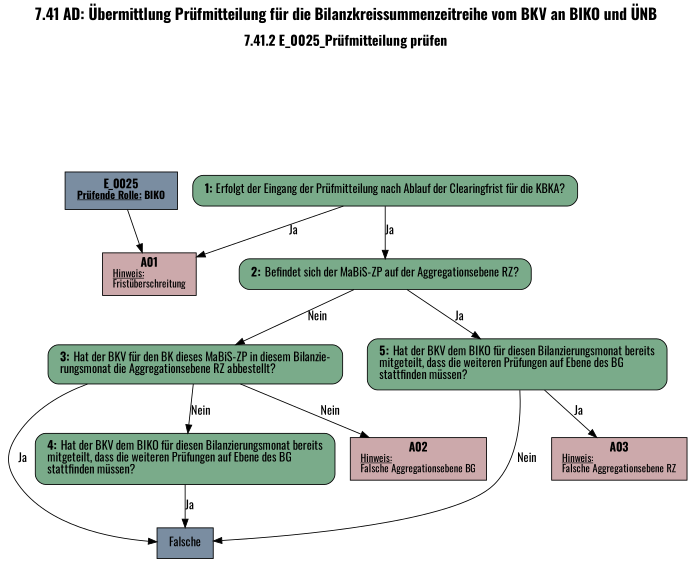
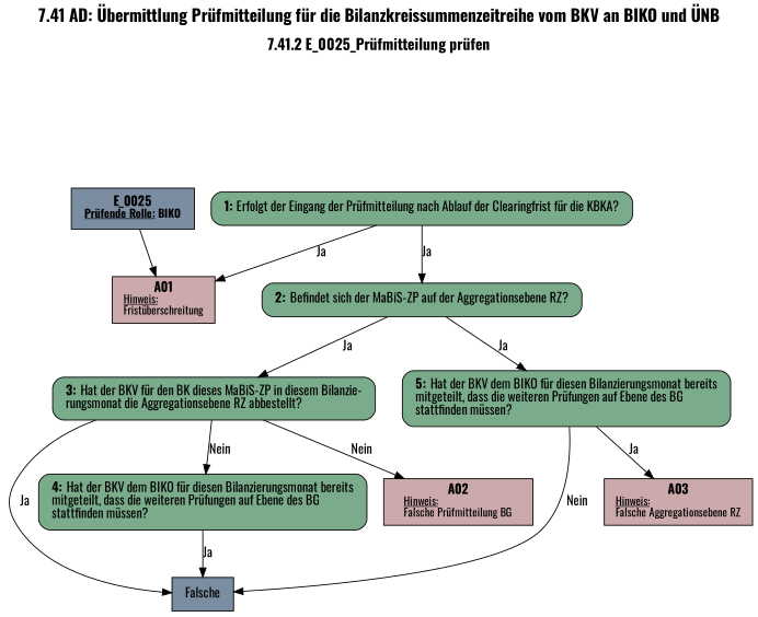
  digraph {
    fontname=Oswald
    label=<<B><FONT POINT-SIZE="18">7.41 AD: Übermittlung Prüfmitteilung für die Bilanzkreissummenzeitreihe vom BKV an BIKO und ÜNB</FONT></B><BR/><BR/><B><FONT POINT-SIZE="16">7.41.2 E_0025_Prüfmitteilung prüfen</FONT></B><BR/><BR/><BR/><BR/>>
    labelloc=t
    node [fillcolor="#7aab8a" fontname=Oswald margin="0.2,0.12" shape=box style=filled]
    edge [fontname=Oswald]
    n1 [fillcolor="#7a8da1" label=<<B>E_0025</B><BR align="center"/><FONT point-size="12"><B><U>Prüfende Rolle:</U> BIKO</B></FONT><BR align="center"/>>]
    n2 [fillcolor="#cca9ab" label=<<B>A01</B><BR align="center"/><FONT point-size="12"><U>Hinweis:</U><BR align="left"/>Fristüberschreitung<BR align="left"/></FONT>> margin="0.17,0.08"]
    n3 [label=<<B>1: </B>Erfolgt der Eingang der Prüfmitteilung nach Ablauf der Clearingfrist für die KBKA?<BR align="left"/>> style="filled,rounded"]
    n4 [label=<<B>2: </B>Befindet sich der MaBiS-ZP auf der Aggregationsebene RZ?<BR align="left"/>> style="filled,rounded"]
    n5 [label=<<B>3: </B>Hat der BKV für den BK dieses MaBiS-ZP in diesem Bilanzie-<BR align="left"/>rungsmonat die Aggregationsebene RZ abbestellt?<BR align="left"/>> style="filled,rounded"]
    n6 [label=<<B>5: </B>Hat der BKV dem BIKO für diesen Bilanzierungsmonat bereits<BR align="left"/>mitgeteilt, dass die weiteren Prüfungen auf Ebene des BG<BR align="left"/>stattfinden müssen?<BR align="left"/>> style="filled,rounded"]
    n7 [fillcolor="#7a8da1" label=Falsche]
    n8 [label=<<B>4: </B>Hat der BKV dem BIKO für diesen Bilanzierungsmonat bereits<BR align="left"/>mitgeteilt, dass die weiteren Prüfungen auf Ebene des BG<BR align="left"/>stattfinden müssen?<BR align="left"/>> style="filled,rounded"]
-   n9 [fillcolor="#cca9ab" label=<<B>A02</B><BR align="center"/><FONT point-size="12"><U>Hinweis:</U><BR align="left"/>Falsche Aggregationsebene BG<BR align="left"/></FONT>> margin="0.17,0.08"]
+   n9 [fillcolor="#cca9ab" label=<<B>A02</B><BR align="center"/><FONT point-size="12"><U>Hinweis:</U><BR align="left"/>Falsche Prüfmitteilung BG<BR align="left"/></FONT>> margin="0.17,0.08"]
    n10 [fillcolor="#cca9ab" label=<<B>A03</B><BR align="center"/><FONT point-size="12"><U>Hinweis:</U><BR align="left"/>Falsche Aggregationsebene RZ<BR align="left"/></FONT>> margin="0.17,0.08"]
    n1 -> n2
    n3 -> n2 [label=Ja]
    n3 -> n4 [label=Ja]
-   n4 -> n5 [label=Nein]
+   n4 -> n5 [label=Ja]
    n4 -> n6 [label=Ja]
    n5 -> n7 [label=Ja]
    n5 -> n8 [label=Nein]
    n5 -> n9 [label=Nein]
    n6 -> n7 [label=Nein]
    n6 -> n10 [label=Ja]
    n8 -> n7 [label=Ja]
  }
